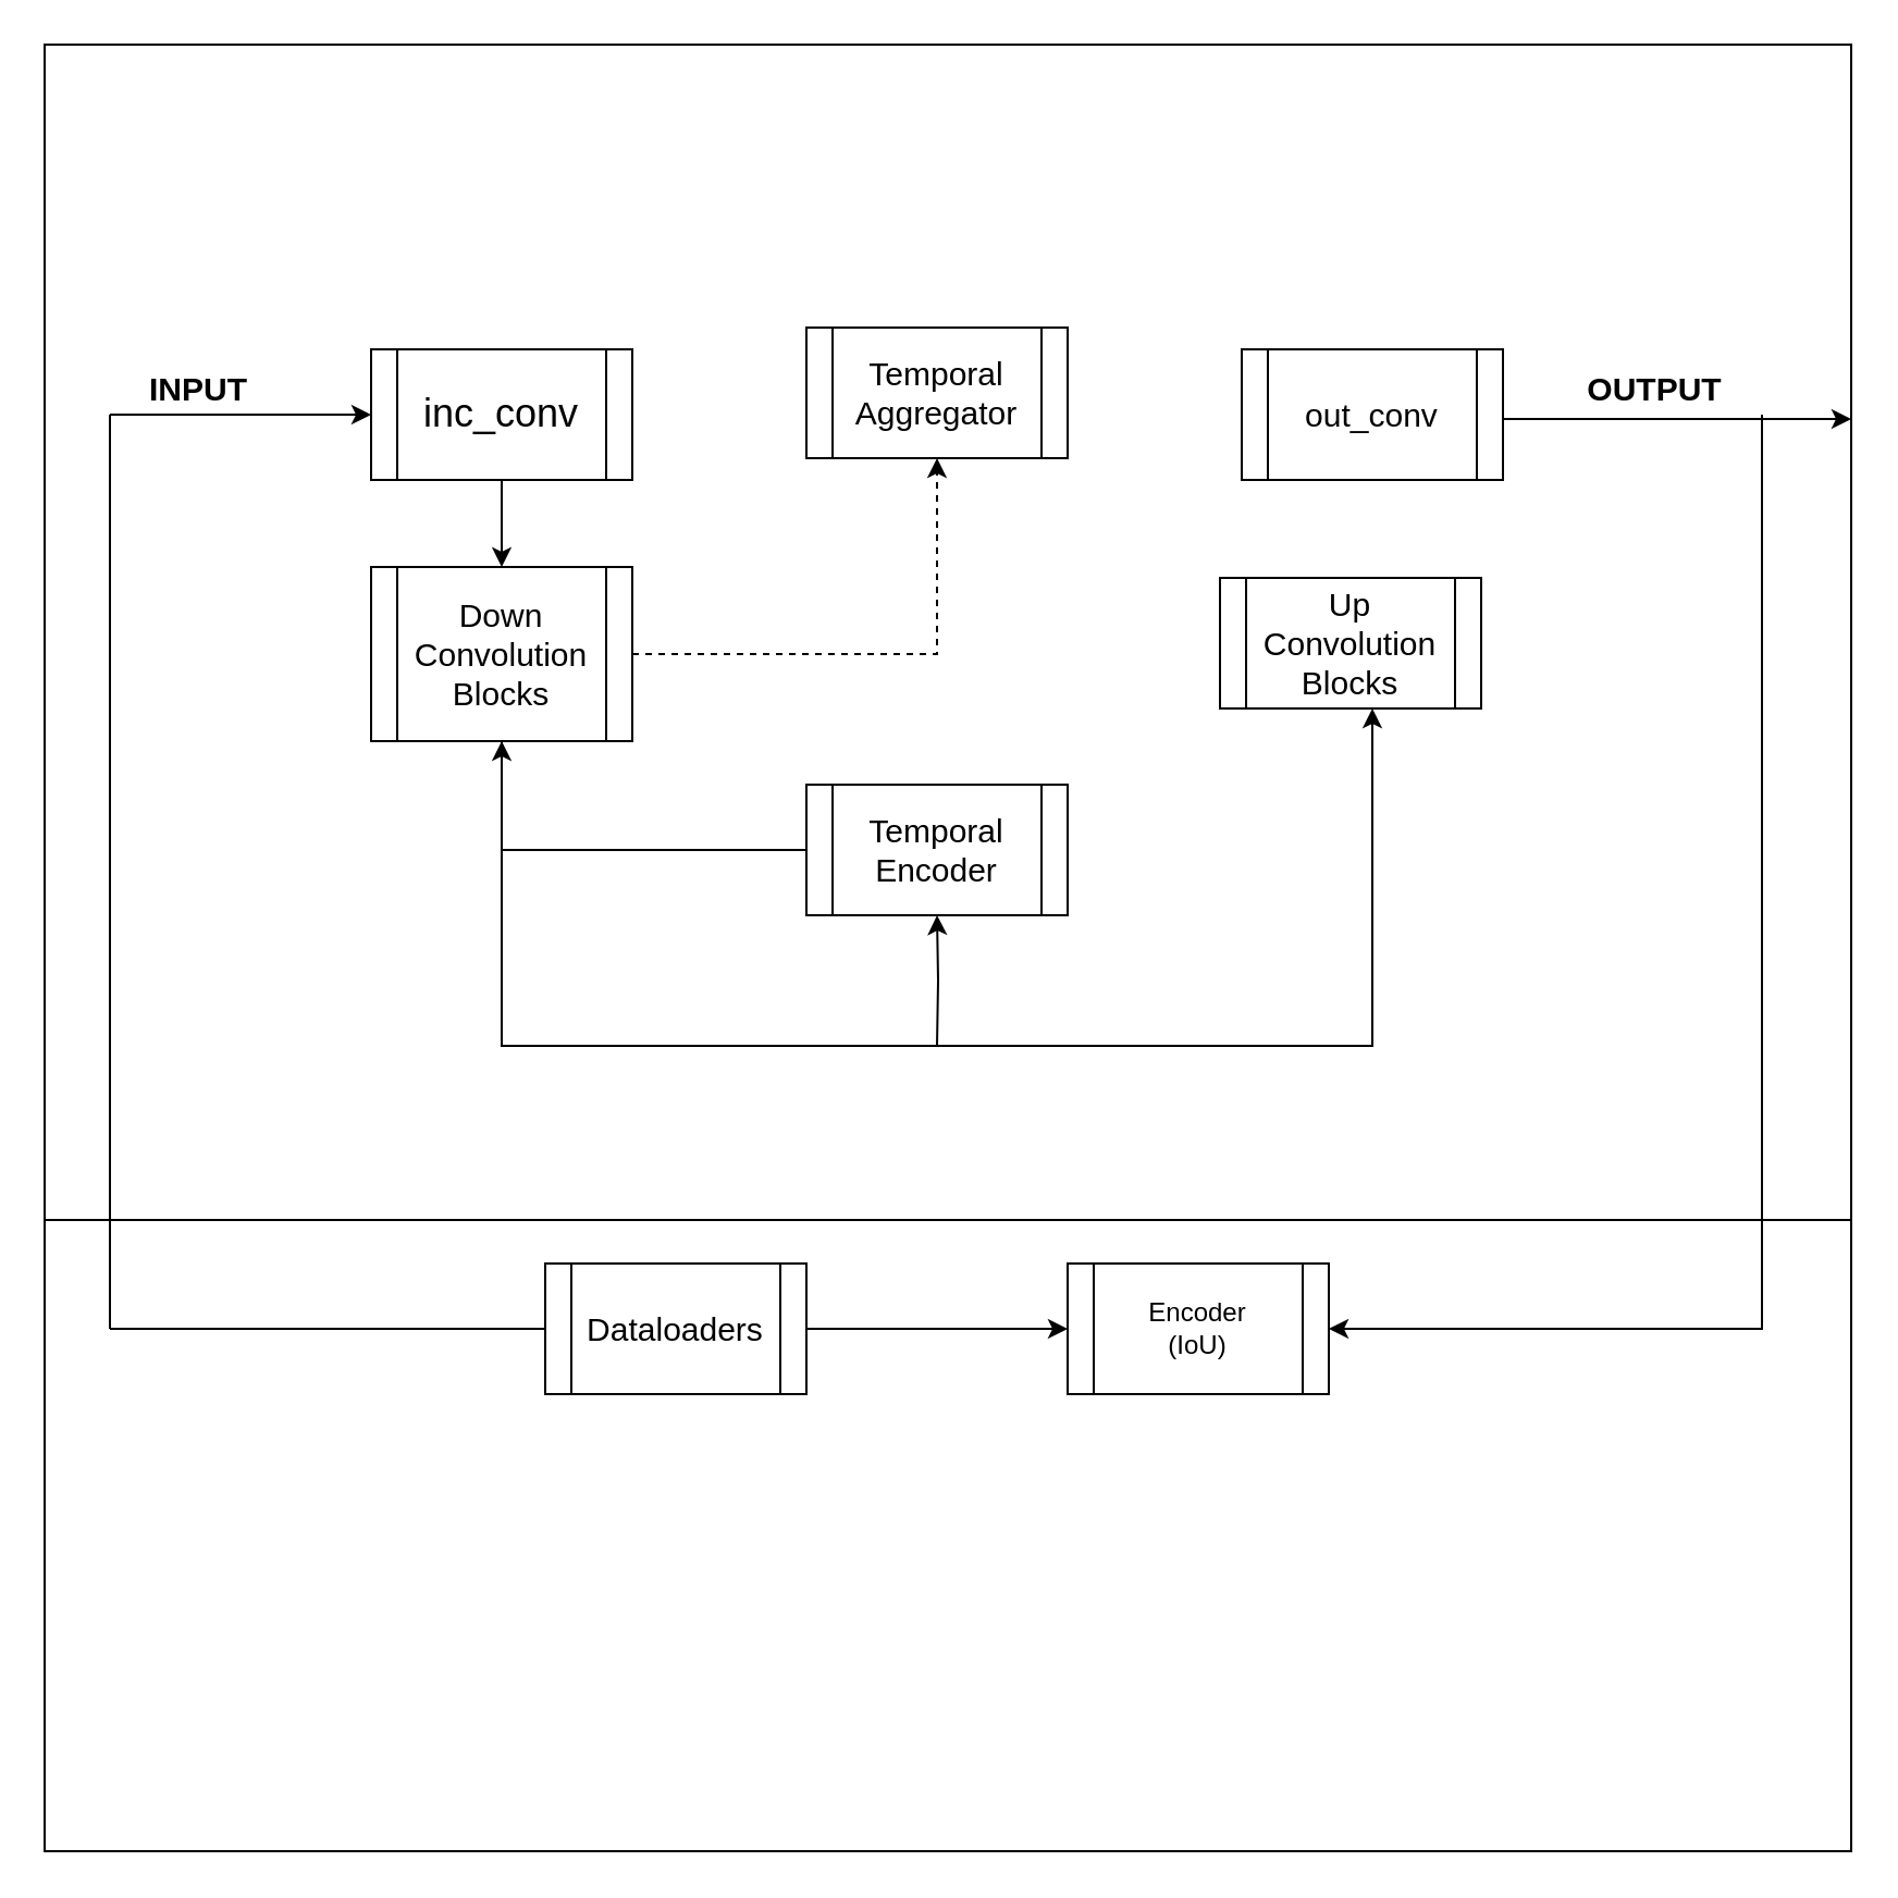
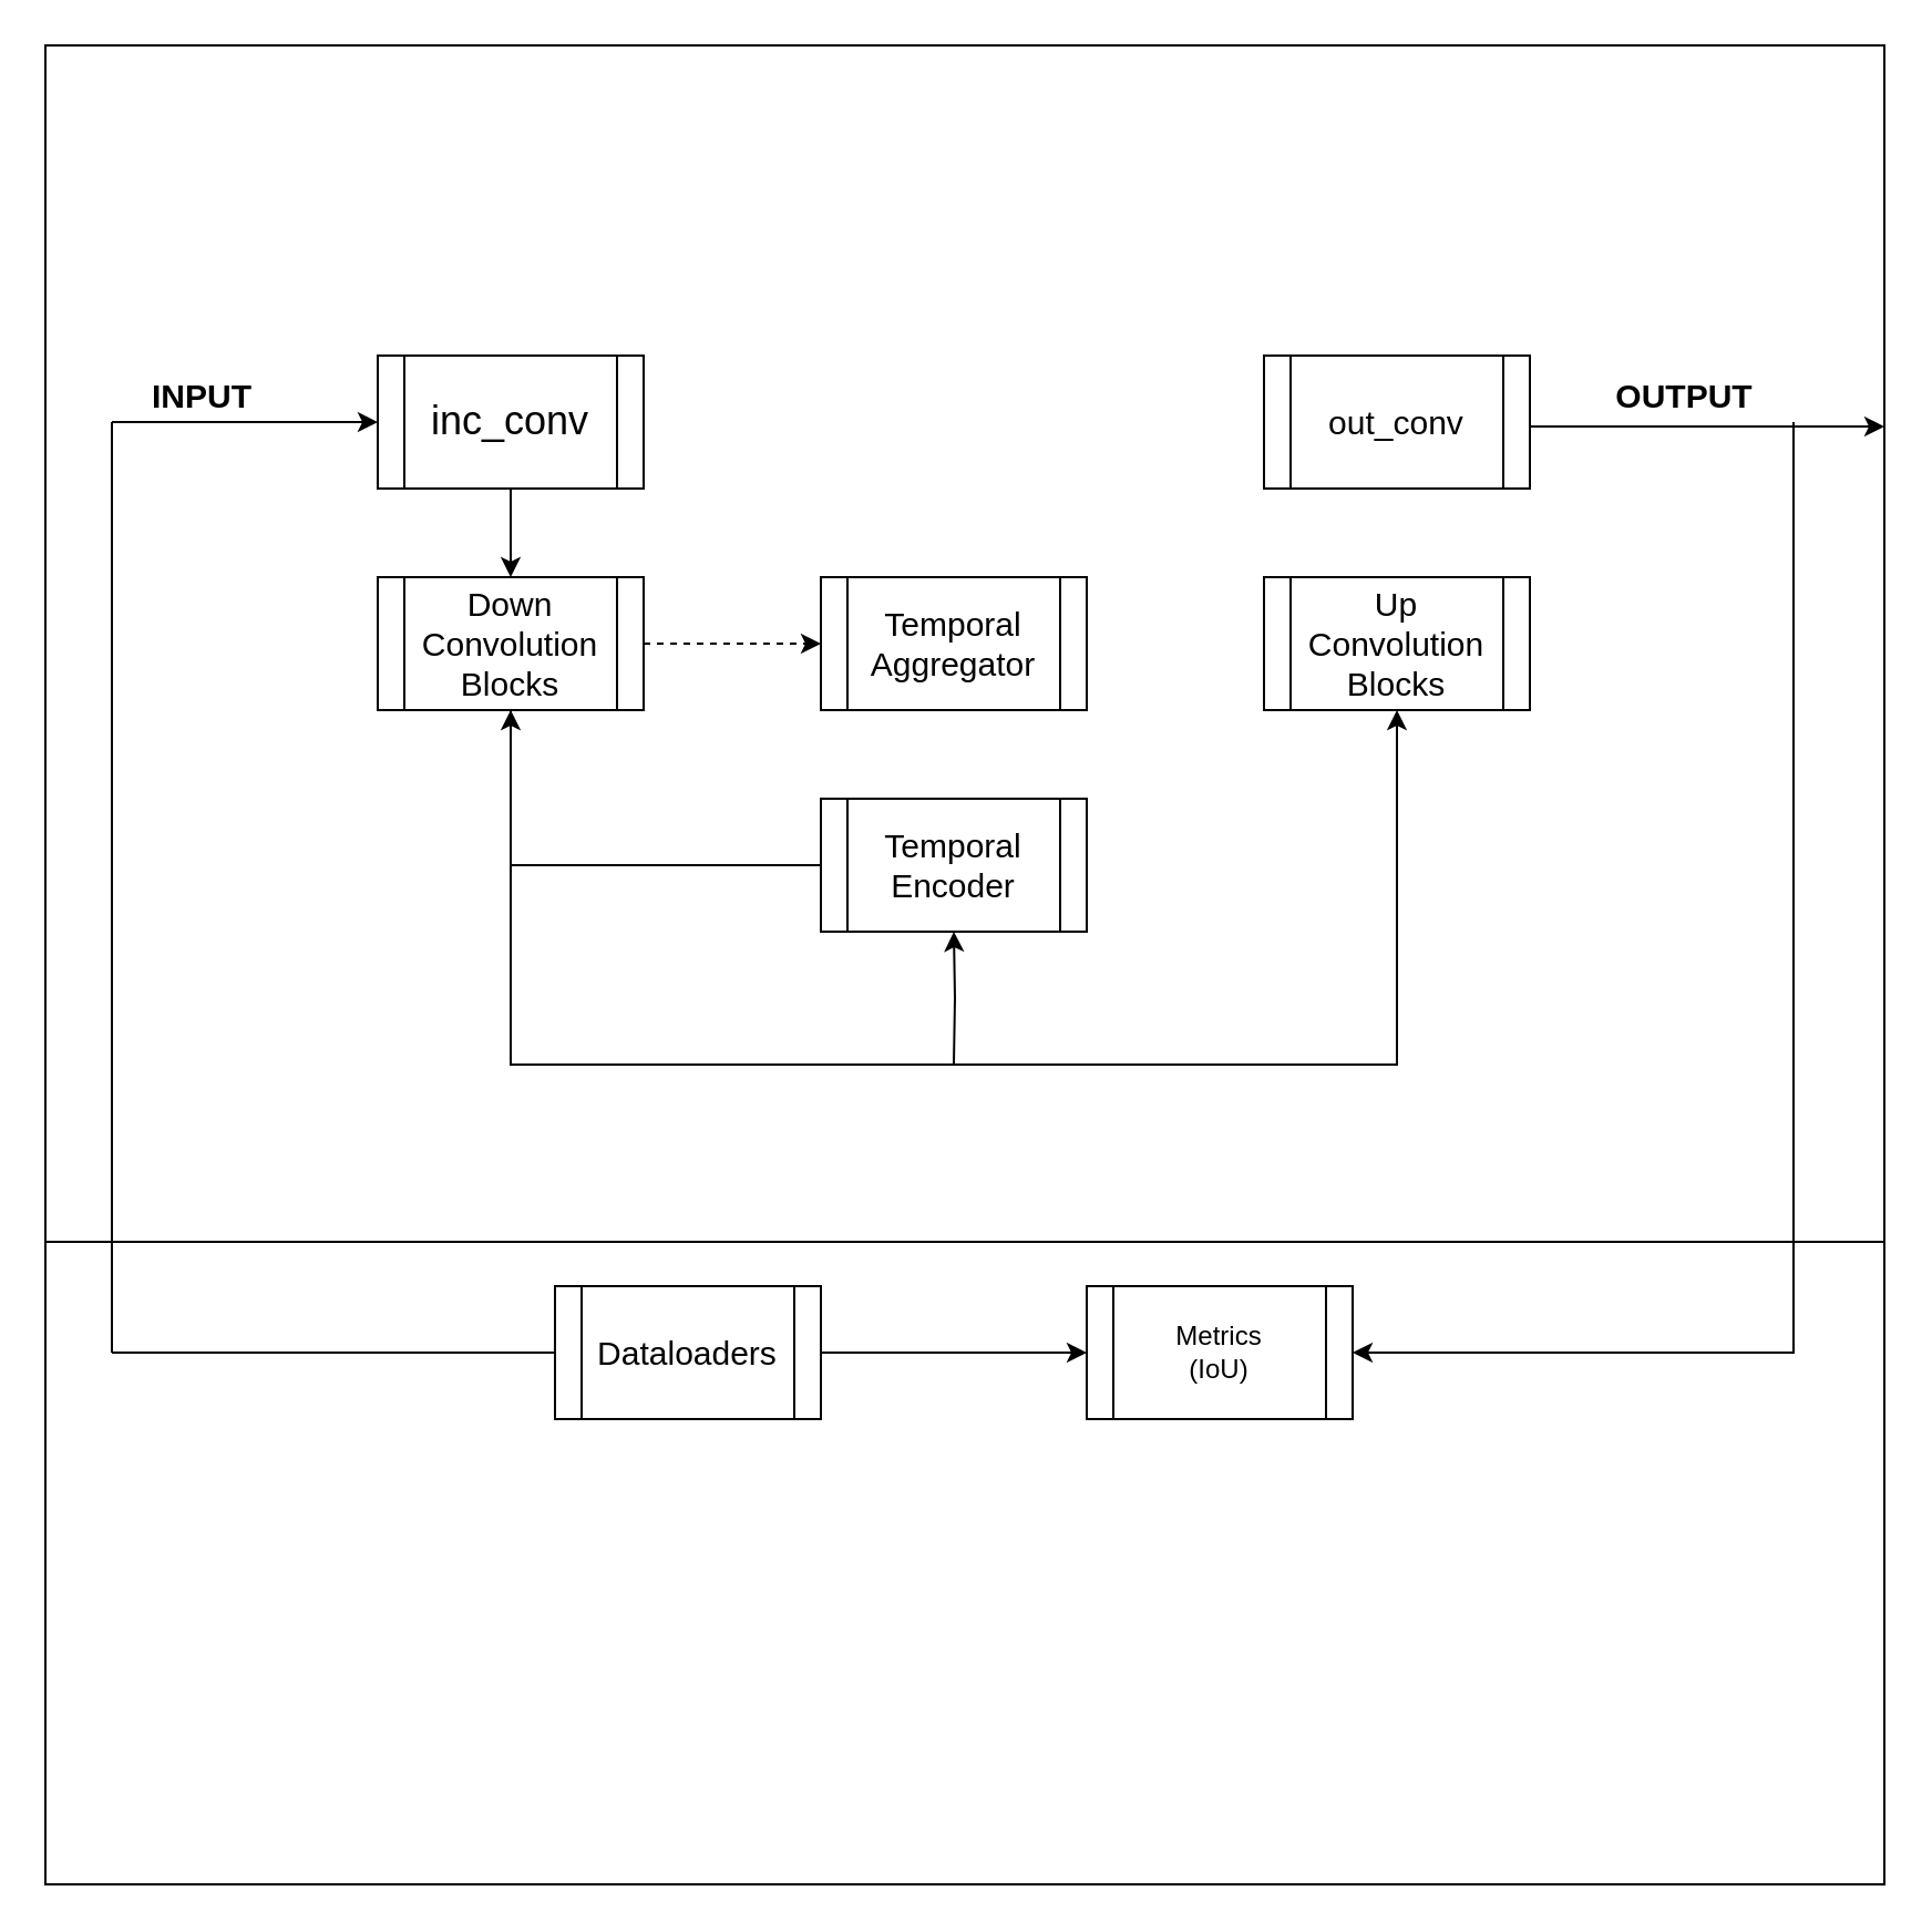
  <mxCell id="0" />
  <mxCell id="1" parent="0" />
  <mxCell id="2" value="" style="whiteSpace=wrap;html=1;aspect=fixed;movable=0;resizable=0;rotatable=0;deletable=0;editable=0;locked=1;connectable=0;" vertex="1" parent="1"><mxGeometry x="20" y="20" width="830" height="830" as="geometry" /></mxCell>
  <mxCell id="3" value="" style="edgeStyle=orthogonalEdgeStyle;rounded=0;orthogonalLoop=1;jettySize=auto;html=1;" edge="1" parent="1" source="4" target="7"><mxGeometry relative="1" as="geometry" /></mxCell>
  <mxCell id="4" value="&lt;font style=&quot;font-size: 18px;&quot;&gt;inc_conv&lt;/font&gt;" style="shape=process;whiteSpace=wrap;html=1;backgroundOutline=1;" vertex="1" parent="1"><mxGeometry x="170" y="160" width="120" height="60" as="geometry" /></mxCell>
  <mxCell id="5" value="" style="edgeStyle=orthogonalEdgeStyle;rounded=0;orthogonalLoop=1;jettySize=auto;html=1;" edge="1" parent="1" source="7" target="11"><mxGeometry relative="1" as="geometry"><mxPoint x="630" y="330" as="targetPoint" /><Array as="points"><mxPoint x="230" y="480" /><mxPoint x="630" y="480" /></Array></mxGeometry></mxCell>
  <mxCell id="6" value="" style="edgeStyle=orthogonalEdgeStyle;rounded=0;orthogonalLoop=1;jettySize=auto;html=1;dashed=1;" edge="1" parent="1" source="7" target="16"><mxGeometry relative="1" as="geometry" /></mxCell>
- <mxCell id="7" value="&lt;font style=&quot;font-size: 15px;&quot;&gt;Down Convolution Blocks&lt;/font&gt;" style="shape=process;whiteSpace=wrap;html=1;backgroundOutline=1;" vertex="1" parent="1"><mxGeometry x="170" y="260" width="120" height="80" as="geometry" /></mxCell>
+ <mxCell id="7" value="&lt;font style=&quot;font-size: 15px;&quot;&gt;Down Convolution Blocks&lt;/font&gt;" style="shape=process;whiteSpace=wrap;html=1;backgroundOutline=1;" vertex="1" parent="1"><mxGeometry x="170" y="260" width="120" height="60" as="geometry" /></mxCell>
  <mxCell id="8" value="" style="endArrow=classic;html=1;rounded=0;entryX=0;entryY=0.5;entryDx=0;entryDy=0;" edge="1" parent="1" target="4"><mxGeometry width="50" height="50" relative="1" as="geometry"><mxPoint x="50" y="190" as="sourcePoint" /><mxPoint x="120" y="189.33" as="targetPoint" /></mxGeometry></mxCell>
  <mxCell id="9" value="&lt;font style=&quot;font-size: 15px;&quot;&gt;&lt;b&gt;INPUT&lt;/b&gt;&lt;/font&gt;" style="text;strokeColor=none;align=center;fillColor=none;html=1;verticalAlign=middle;whiteSpace=wrap;rounded=0;" vertex="1" parent="1"><mxGeometry x="61" y="163" width="60" height="30" as="geometry" /></mxCell>
  <mxCell id="10" value="" style="edgeStyle=orthogonalEdgeStyle;rounded=0;orthogonalLoop=1;jettySize=auto;html=1;" edge="1" parent="1" target="15"><mxGeometry relative="1" as="geometry"><mxPoint x="430" y="480" as="sourcePoint" /></mxGeometry></mxCell>
- <mxCell id="11" value="&lt;font style=&quot;font-size: 15px;&quot;&gt;Up Convolution Blocks&lt;/font&gt;" style="shape=process;whiteSpace=wrap;html=1;backgroundOutline=1;" vertex="1" parent="1"><mxGeometry x="560" y="265" width="120" height="60" as="geometry" /></mxCell>
+ <mxCell id="11" value="&lt;font style=&quot;font-size: 15px;&quot;&gt;Up Convolution Blocks&lt;/font&gt;" style="shape=process;whiteSpace=wrap;html=1;backgroundOutline=1;" vertex="1" parent="1"><mxGeometry x="570" y="260" width="120" height="60" as="geometry" /></mxCell>
  <mxCell id="12" value="&lt;font style=&quot;font-size: 15px;&quot;&gt;out_conv&lt;/font&gt;" style="shape=process;whiteSpace=wrap;html=1;backgroundOutline=1;" vertex="1" parent="1"><mxGeometry x="570" y="160" width="120" height="60" as="geometry" /></mxCell>
  <mxCell id="13" value="" style="endArrow=none;html=1;rounded=0;" edge="1" parent="1"><mxGeometry width="50" height="50" relative="1" as="geometry"><mxPoint x="20" y="560" as="sourcePoint" /><mxPoint x="850" y="560" as="targetPoint" /></mxGeometry></mxCell>
  <mxCell id="14" value="" style="edgeStyle=orthogonalEdgeStyle;rounded=0;orthogonalLoop=1;jettySize=auto;html=1;" edge="1" parent="1" source="15" target="7"><mxGeometry relative="1" as="geometry" /></mxCell>
  <mxCell id="15" value="&lt;font style=&quot;font-size: 15px;&quot;&gt;Temporal Encoder&lt;/font&gt;" style="shape=process;whiteSpace=wrap;html=1;backgroundOutline=1;" vertex="1" parent="1"><mxGeometry x="370" y="360" width="120" height="60" as="geometry" /></mxCell>
- <mxCell id="16" value="&lt;font style=&quot;font-size: 15px;&quot;&gt;Temporal Aggregator&lt;/font&gt;" style="shape=process;whiteSpace=wrap;html=1;backgroundOutline=1;" vertex="1" parent="1"><mxGeometry x="370" y="150" width="120" height="60" as="geometry" /></mxCell>
+ <mxCell id="16" value="&lt;font style=&quot;font-size: 15px;&quot;&gt;Temporal Aggregator&lt;/font&gt;" style="shape=process;whiteSpace=wrap;html=1;backgroundOutline=1;" vertex="1" parent="1"><mxGeometry x="370" y="260" width="120" height="60" as="geometry" /></mxCell>
  <mxCell id="17" value="" style="endArrow=classic;html=1;rounded=0;" edge="1" parent="1"><mxGeometry width="50" height="50" relative="1" as="geometry"><mxPoint x="690" y="192" as="sourcePoint" /><mxPoint x="850" y="192" as="targetPoint" /></mxGeometry></mxCell>
  <mxCell id="18" value="&lt;font style=&quot;font-size: 15px;&quot;&gt;&lt;b&gt;OUTPUT&lt;/b&gt;&lt;/font&gt;" style="text;strokeColor=none;align=center;fillColor=none;html=1;verticalAlign=middle;whiteSpace=wrap;rounded=0;" vertex="1" parent="1"><mxGeometry x="730" y="163" width="60" height="30" as="geometry" /></mxCell>
  <mxCell id="19" value="" style="endArrow=none;html=1;rounded=0;" edge="1" parent="1"><mxGeometry width="50" height="50" relative="1" as="geometry"><mxPoint x="50" y="610" as="sourcePoint" /><mxPoint x="50" y="190" as="targetPoint" /></mxGeometry></mxCell>
  <mxCell id="20" style="edgeStyle=orthogonalEdgeStyle;rounded=0;orthogonalLoop=1;jettySize=auto;html=1;exitX=1;exitY=0.5;exitDx=0;exitDy=0;" edge="1" parent="1" source="21"><mxGeometry relative="1" as="geometry"><mxPoint x="490" y="610" as="targetPoint" /></mxGeometry></mxCell>
  <mxCell id="21" value="&lt;font style=&quot;font-size: 15px;&quot;&gt;Dataloaders&lt;/font&gt;" style="shape=process;whiteSpace=wrap;html=1;backgroundOutline=1;" vertex="1" parent="1"><mxGeometry x="250" y="580" width="120" height="60" as="geometry" /></mxCell>
  <mxCell id="22" value="" style="endArrow=none;html=1;rounded=0;entryX=0;entryY=0.5;entryDx=0;entryDy=0;" edge="1" parent="1" target="21"><mxGeometry width="50" height="50" relative="1" as="geometry"><mxPoint x="50" y="610" as="sourcePoint" /><mxPoint x="90" y="650" as="targetPoint" /></mxGeometry></mxCell>
- <mxCell id="23" value="Encoder&lt;br&gt;(IoU)" style="shape=process;whiteSpace=wrap;html=1;backgroundOutline=1;" vertex="1" parent="1"><mxGeometry x="490" y="580" width="120" height="60" as="geometry" /></mxCell>
+ <mxCell id="23" value="Metrics&lt;br&gt;(IoU)" style="shape=process;whiteSpace=wrap;html=1;backgroundOutline=1;" vertex="1" parent="1"><mxGeometry x="490" y="580" width="120" height="60" as="geometry" /></mxCell>
  <mxCell id="24" value="" style="endArrow=classic;html=1;rounded=0;entryX=1;entryY=0.5;entryDx=0;entryDy=0;" edge="1" parent="1" target="23"><mxGeometry width="50" height="50" relative="1" as="geometry"><mxPoint x="809" y="190" as="sourcePoint" /><mxPoint x="740" y="619" as="targetPoint" /><Array as="points"><mxPoint x="809" y="610" /></Array></mxGeometry></mxCell>
